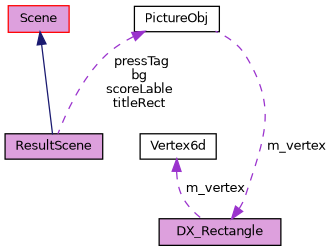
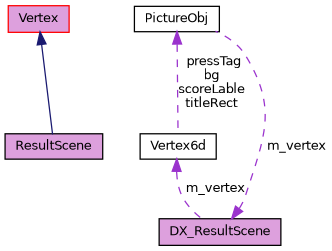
  digraph {
    node [color=black fillcolor=plum fontname=Helvetica fontsize=10 shape=record style=filled]
    edge [color=darkorchid3 dir=back fontname=Helvetica fontsize=10 labelfontname=Helvetica labelfontsize=10 style=dashed]
    n1 [fontcolor=black height=0.2 label=ResultScene width=0.4]
-   n2 [color=red height=0.2 label=Scene width=0.4]
+   n2 [color=red height=0.2 label=Vertex width=0.4]
    n3 [fillcolor=white height=0.2 label=PictureObj width=0.4]
-   n4 [height=0.2 label=DX_Rectangle width=0.4]
+   n4 [height=0.2 label=DX_ResultScene width=0.4]
    n5 [fillcolor=white height=0.2 label=Vertex6d width=0.4]
    n2 -> n1 [color=midnightblue style=solid]
-   n3 -> n1 [label=" pressTag\nbg\nscoreLable\ntitleRect"]
+   n3 -> n5 [label=" pressTag\nbg\nscoreLable\ntitleRect"]
    n4 -> n3 [label=" m_vertex"]
    n5 -> n4 [label=" m_vertex"]
  }
